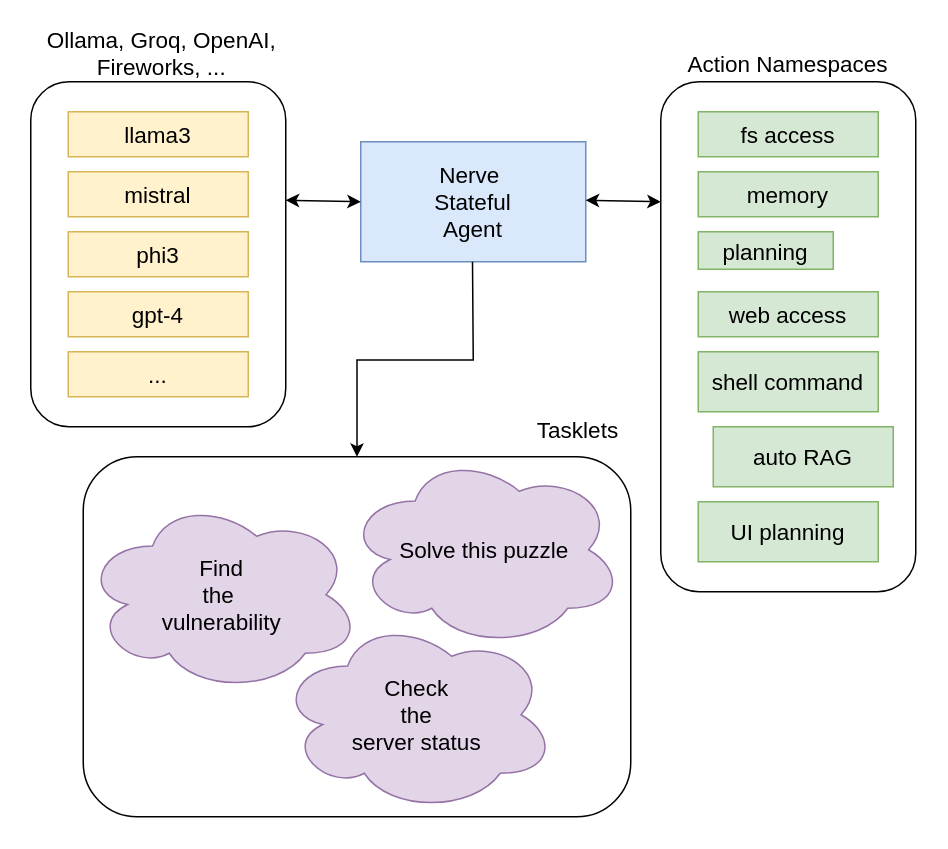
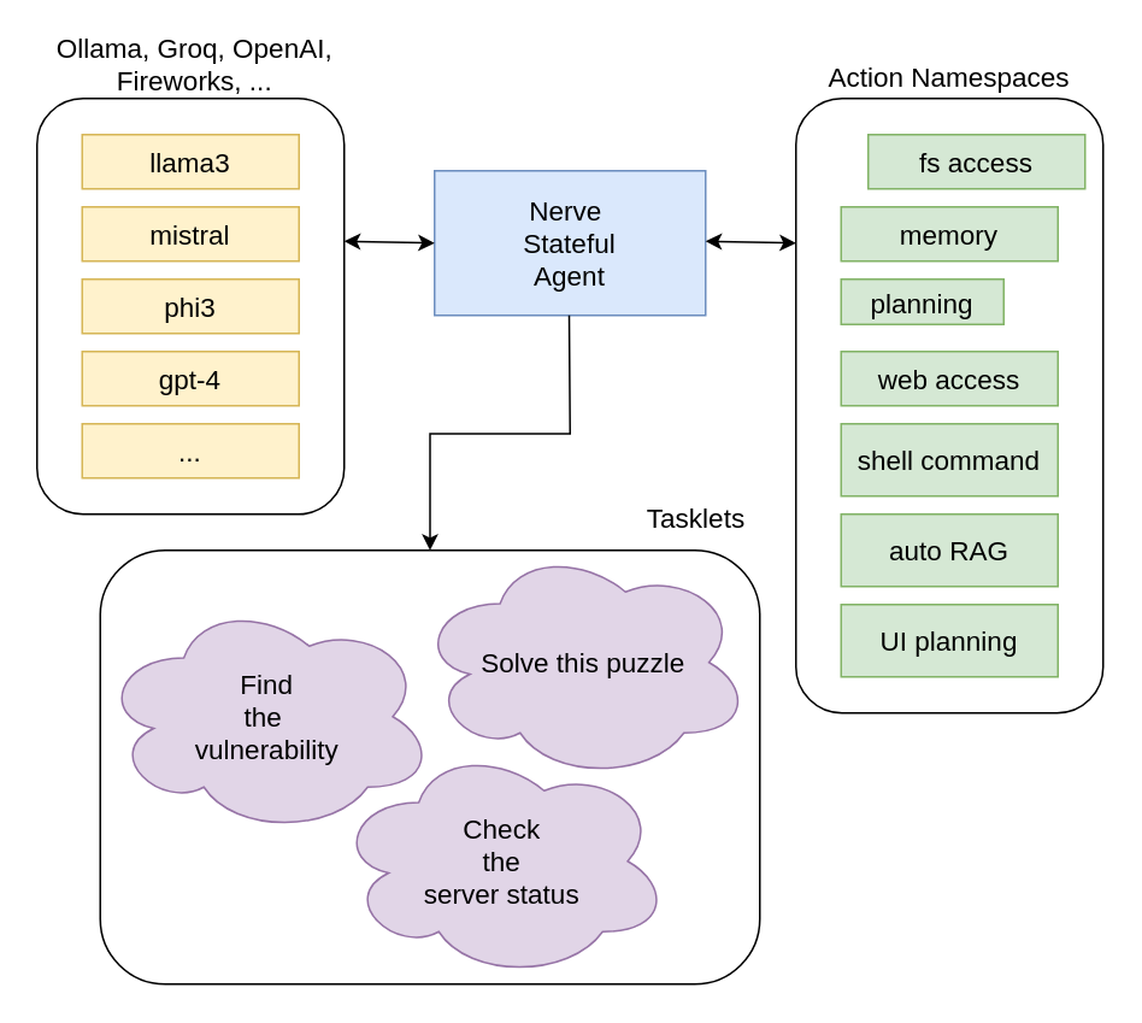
  <mxCell id="0" />
  <mxCell id="1" parent="0" />
  <mxCell id="2" value="" style="rounded=1;whiteSpace=wrap;html=1;" parent="1" vertex="1"><mxGeometry x="55" y="304" width="365" height="240" as="geometry" /></mxCell>
  <mxCell id="3" value="" style="rounded=1;whiteSpace=wrap;html=1;" parent="1" vertex="1"><mxGeometry x="20" y="54" width="170" height="230" as="geometry" /></mxCell>
  <mxCell id="4" value="" style="rounded=1;whiteSpace=wrap;html=1;" parent="1" vertex="1"><mxGeometry x="440" y="54" width="170" height="340" as="geometry" /></mxCell>
  <mxCell id="5" value="&lt;font style=&quot;font-size: 15px;&quot;&gt;Nerve&amp;nbsp;&lt;/font&gt;&lt;div&gt;&lt;font style=&quot;font-size: 15px;&quot;&gt;Stateful&lt;/font&gt;&lt;/div&gt;&lt;div&gt;&lt;font style=&quot;font-size: 15px;&quot;&gt;Agent&lt;/font&gt;&lt;/div&gt;" style="rounded=0;whiteSpace=wrap;html=1;fillColor=#dae8fc;strokeColor=#6c8ebf;" parent="1" vertex="1"><mxGeometry x="240" y="94" width="150" height="80" as="geometry" /></mxCell>
- <mxCell id="6" value="&lt;font style=&quot;font-size: 15px;&quot;&gt;fs access&lt;/font&gt;" style="rounded=0;whiteSpace=wrap;html=1;fillColor=#d5e8d4;strokeColor=#82b366;" parent="1" vertex="1"><mxGeometry x="465" y="74" width="120" height="30" as="geometry" /></mxCell>
+ <mxCell id="6" value="&lt;font style=&quot;font-size: 15px;&quot;&gt;fs access&lt;/font&gt;" style="rounded=0;whiteSpace=wrap;html=1;fillColor=#d5e8d4;strokeColor=#82b366;" parent="1" vertex="1"><mxGeometry x="480" y="74" width="120" height="30" as="geometry" /></mxCell>
  <mxCell id="7" value="&lt;font style=&quot;font-size: 15px;&quot;&gt;memory&lt;/font&gt;" style="rounded=0;whiteSpace=wrap;html=1;fillColor=#d5e8d4;strokeColor=#82b366;" parent="1" vertex="1"><mxGeometry x="465" y="114" width="120" height="30" as="geometry" /></mxCell>
  <mxCell id="8" value="&lt;font style=&quot;font-size: 15px;&quot;&gt;planning&lt;/font&gt;" style="rounded=0;whiteSpace=wrap;html=1;fillColor=#d5e8d4;strokeColor=#82b366;" parent="1" vertex="1"><mxGeometry x="465" y="154" width="90" height="25" as="geometry" /></mxCell>
  <mxCell id="9" value="&lt;font style=&quot;font-size: 15px;&quot;&gt;web access&lt;/font&gt;" style="rounded=0;whiteSpace=wrap;html=1;fillColor=#d5e8d4;strokeColor=#82b366;" parent="1" vertex="1"><mxGeometry x="465" y="194" width="120" height="30" as="geometry" /></mxCell>
  <mxCell id="10" value="&lt;font style=&quot;font-size: 15px;&quot;&gt;shell command&lt;/font&gt;" style="rounded=0;whiteSpace=wrap;html=1;fillColor=#d5e8d4;strokeColor=#82b366;" parent="1" vertex="1"><mxGeometry x="465" y="234" width="120" height="40" as="geometry" /></mxCell>
  <mxCell id="11" value="Action Namespaces" style="text;html=1;align=center;verticalAlign=middle;whiteSpace=wrap;rounded=0;fontSize=15;fontStyle=0" parent="1" vertex="1"><mxGeometry x="450" y="27" width="150" height="30" as="geometry" /></mxCell>
  <mxCell id="12" value="Ollama, Groq, OpenAI, Fireworks, ..." style="text;html=1;align=center;verticalAlign=middle;whiteSpace=wrap;rounded=0;fontSize=15;fontStyle=0" parent="1" vertex="1"><mxGeometry x="25" y="20" width="165" height="30" as="geometry" /></mxCell>
  <mxCell id="13" value="&lt;font style=&quot;font-size: 15px;&quot;&gt;llama3&lt;/font&gt;" style="rounded=0;whiteSpace=wrap;html=1;fillColor=#fff2cc;strokeColor=#d6b656;" parent="1" vertex="1"><mxGeometry x="45" y="74" width="120" height="30" as="geometry" /></mxCell>
  <mxCell id="14" value="&lt;font style=&quot;font-size: 15px;&quot;&gt;mistral&lt;/font&gt;" style="rounded=0;whiteSpace=wrap;html=1;fillColor=#fff2cc;strokeColor=#d6b656;" parent="1" vertex="1"><mxGeometry x="45" y="114" width="120" height="30" as="geometry" /></mxCell>
  <mxCell id="15" value="&lt;font style=&quot;font-size: 15px;&quot;&gt;phi3&lt;/font&gt;" style="rounded=0;whiteSpace=wrap;html=1;fillColor=#fff2cc;strokeColor=#d6b656;" parent="1" vertex="1"><mxGeometry x="45" y="154" width="120" height="30" as="geometry" /></mxCell>
  <mxCell id="16" value="&lt;font style=&quot;font-size: 15px;&quot;&gt;...&lt;/font&gt;" style="rounded=0;whiteSpace=wrap;html=1;fillColor=#fff2cc;strokeColor=#d6b656;" parent="1" vertex="1"><mxGeometry x="45" y="234" width="120" height="30" as="geometry" /></mxCell>
  <mxCell id="17" value="&lt;font style=&quot;font-size: 15px;&quot;&gt;Find&lt;/font&gt;&lt;div style=&quot;font-size: 15px;&quot;&gt;&lt;font style=&quot;font-size: 15px;&quot;&gt;the&amp;nbsp;&lt;/font&gt;&lt;/div&gt;&lt;div style=&quot;font-size: 15px;&quot;&gt;&lt;font style=&quot;font-size: 15px;&quot;&gt;vulnerability&lt;/font&gt;&lt;/div&gt;" style="ellipse;shape=cloud;whiteSpace=wrap;html=1;fillColor=#e1d5e7;strokeColor=#9673a6;" parent="1" vertex="1"><mxGeometry x="55" y="331" width="185" height="130" as="geometry" /></mxCell>
  <mxCell id="18" value="&lt;span style=&quot;font-size: 15px;&quot;&gt;Check&lt;/span&gt;&lt;div&gt;&lt;span style=&quot;font-size: 15px;&quot;&gt;the&lt;/span&gt;&lt;/div&gt;&lt;div&gt;&lt;span style=&quot;font-size: 15px;&quot;&gt;server status&lt;/span&gt;&lt;/div&gt;" style="ellipse;shape=cloud;whiteSpace=wrap;html=1;fillColor=#e1d5e7;strokeColor=#9673a6;" parent="1" vertex="1"><mxGeometry x="185" y="411" width="185" height="130" as="geometry" /></mxCell>
  <mxCell id="19" value="&lt;span style=&quot;font-size: 15px;&quot;&gt;Solve this puzzle&lt;/span&gt;" style="ellipse;shape=cloud;whiteSpace=wrap;html=1;fillColor=#e1d5e7;strokeColor=#9673a6;" parent="1" vertex="1"><mxGeometry x="230" y="301" width="185" height="130" as="geometry" /></mxCell>
  <mxCell id="20" value="Tasklets" style="text;html=1;align=center;verticalAlign=middle;whiteSpace=wrap;rounded=0;fontSize=15;fontStyle=0" parent="1" vertex="1"><mxGeometry x="310" y="271" width="150" height="30" as="geometry" /></mxCell>
  <mxCell id="21" value="" style="endArrow=classic;startArrow=classic;html=1;rounded=0;entryX=0;entryY=0.5;entryDx=0;entryDy=0;" parent="1" target="5" edge="1"><mxGeometry width="50" height="50" relative="1" as="geometry"><mxPoint x="190" y="133" as="sourcePoint" /><mxPoint x="235" y="133" as="targetPoint" /></mxGeometry></mxCell>
  <mxCell id="22" value="" style="endArrow=classic;startArrow=classic;html=1;rounded=0;entryX=0;entryY=0.5;entryDx=0;entryDy=0;" parent="1" edge="1"><mxGeometry width="50" height="50" relative="1" as="geometry"><mxPoint x="390" y="133" as="sourcePoint" /><mxPoint x="440" y="134" as="targetPoint" /></mxGeometry></mxCell>
  <mxCell id="23" value="" style="endArrow=classic;startArrow=none;html=1;rounded=0;entryX=0.5;entryY=0;entryDx=0;entryDy=0;edgeStyle=orthogonalEdgeStyle;startFill=0;" parent="1" target="2" edge="1"><mxGeometry width="50" height="50" relative="1" as="geometry"><mxPoint x="314.5" y="174" as="sourcePoint" /><mxPoint x="314.5" y="224" as="targetPoint" /></mxGeometry></mxCell>
  <mxCell id="24" value="&lt;font style=&quot;font-size: 15px;&quot;&gt;gpt-4&lt;/font&gt;" style="rounded=0;whiteSpace=wrap;html=1;fillColor=#fff2cc;strokeColor=#d6b656;" parent="1" vertex="1"><mxGeometry x="45" y="194" width="120" height="30" as="geometry" /></mxCell>
- <mxCell id="25" value="&lt;font style=&quot;font-size: 15px;&quot;&gt;auto RAG&lt;/font&gt;" style="rounded=0;whiteSpace=wrap;html=1;fillColor=#d5e8d4;strokeColor=#82b366;" vertex="1" parent="1"><mxGeometry x="475" y="284" width="120" height="40" as="geometry" /></mxCell>
+ <mxCell id="25" value="&lt;font style=&quot;font-size: 15px;&quot;&gt;auto RAG&lt;/font&gt;" style="rounded=0;whiteSpace=wrap;html=1;fillColor=#d5e8d4;strokeColor=#82b366;" vertex="1" parent="1"><mxGeometry x="465" y="284" width="120" height="40" as="geometry" /></mxCell>
  <mxCell id="26" value="&lt;font style=&quot;font-size: 15px;&quot;&gt;UI planning&lt;/font&gt;" style="rounded=0;whiteSpace=wrap;html=1;fillColor=#d5e8d4;strokeColor=#82b366;" vertex="1" parent="1"><mxGeometry x="465" y="334" width="120" height="40" as="geometry" /></mxCell>
